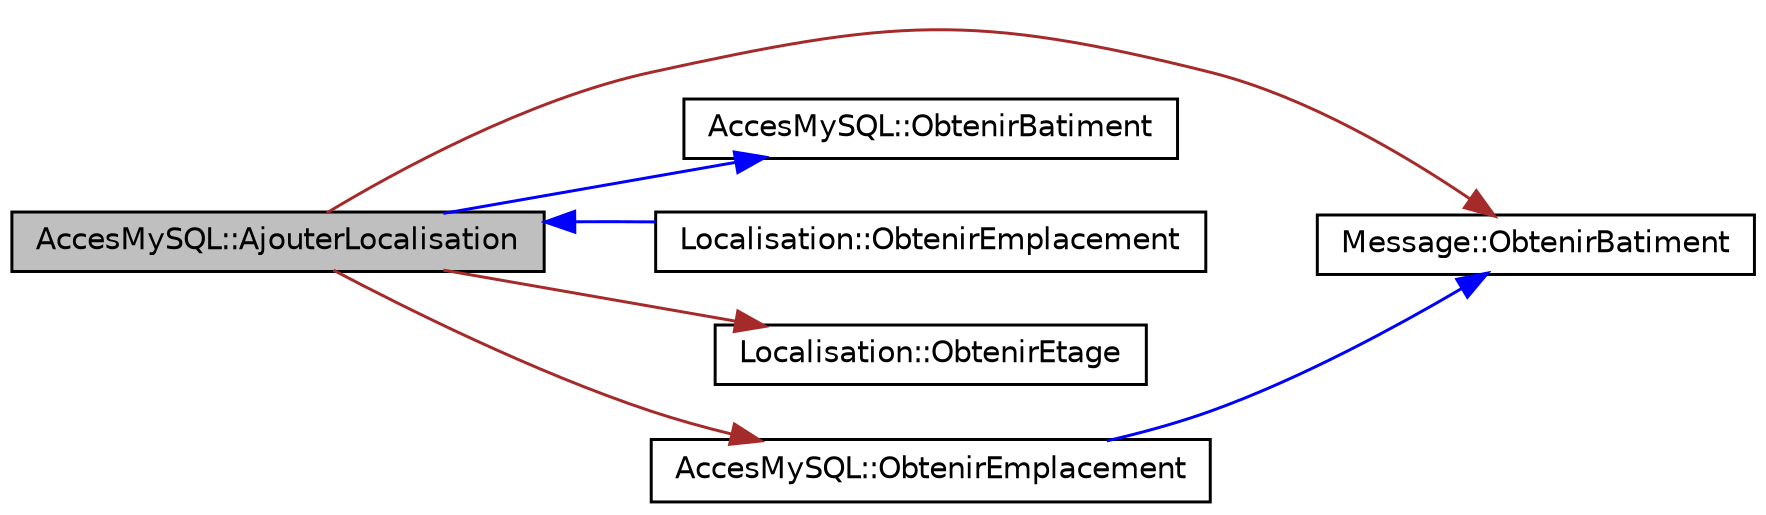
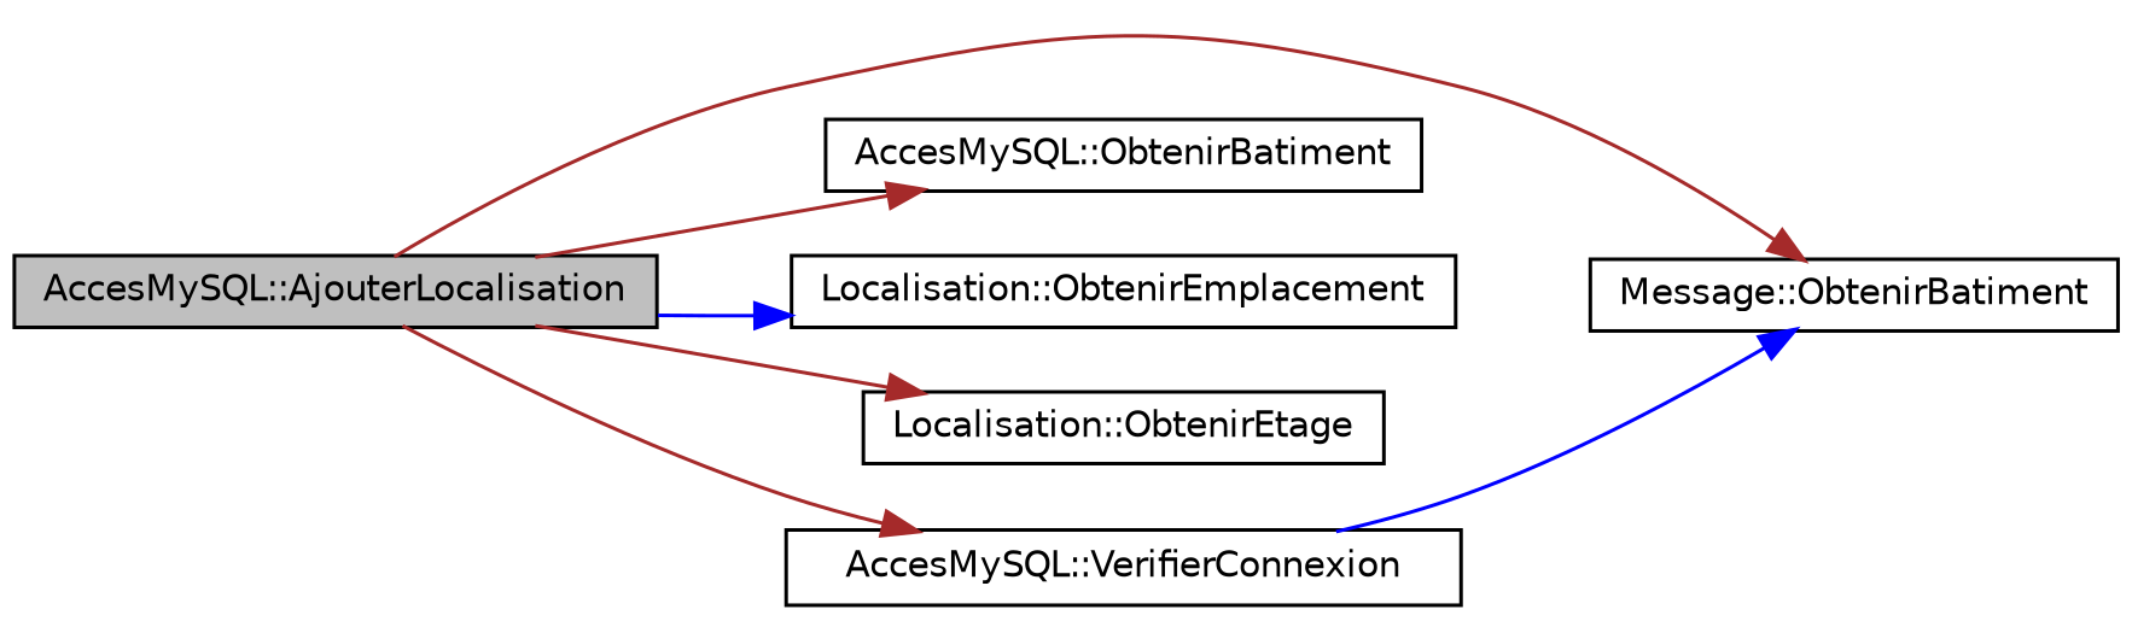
  digraph {
    rankdir=LR
    node [color=black fillcolor=white fontname=Helvetica fontsize=10 shape=record style=filled]
    edge [color=brown fontname=Helvetica fontsize=10 labelfontname=Helvetica labelfontsize=10 style=solid]
    n1 [fillcolor=grey75 fontcolor=black height=0.2 label="AccesMySQL::AjouterLocalisation" width=0.4]
    n2 [height=0.2 label="Message::ObtenirBatiment" width=0.4]
    n3 [height=0.2 label="AccesMySQL::ObtenirBatiment" width=0.4]
    n4 [height=0.2 label="Localisation::ObtenirEmplacement" width=0.4]
    n5 [height=0.2 label="Localisation::ObtenirEtage" width=0.4]
-   n6 [height=0.2 label="AccesMySQL::ObtenirEmplacement" width=0.4]
+   n6 [height=0.2 label="AccesMySQL::VerifierConnexion" width=0.4]
    n1 -> n2
-   n1 -> n3 [color=blue]
-   n4 -> n1 [color=blue]
+   n1 -> n3
+   n1 -> n4 [color=blue]
    n1 -> n5
    n1 -> n6
    n6 -> n2 [color=blue]
  }
